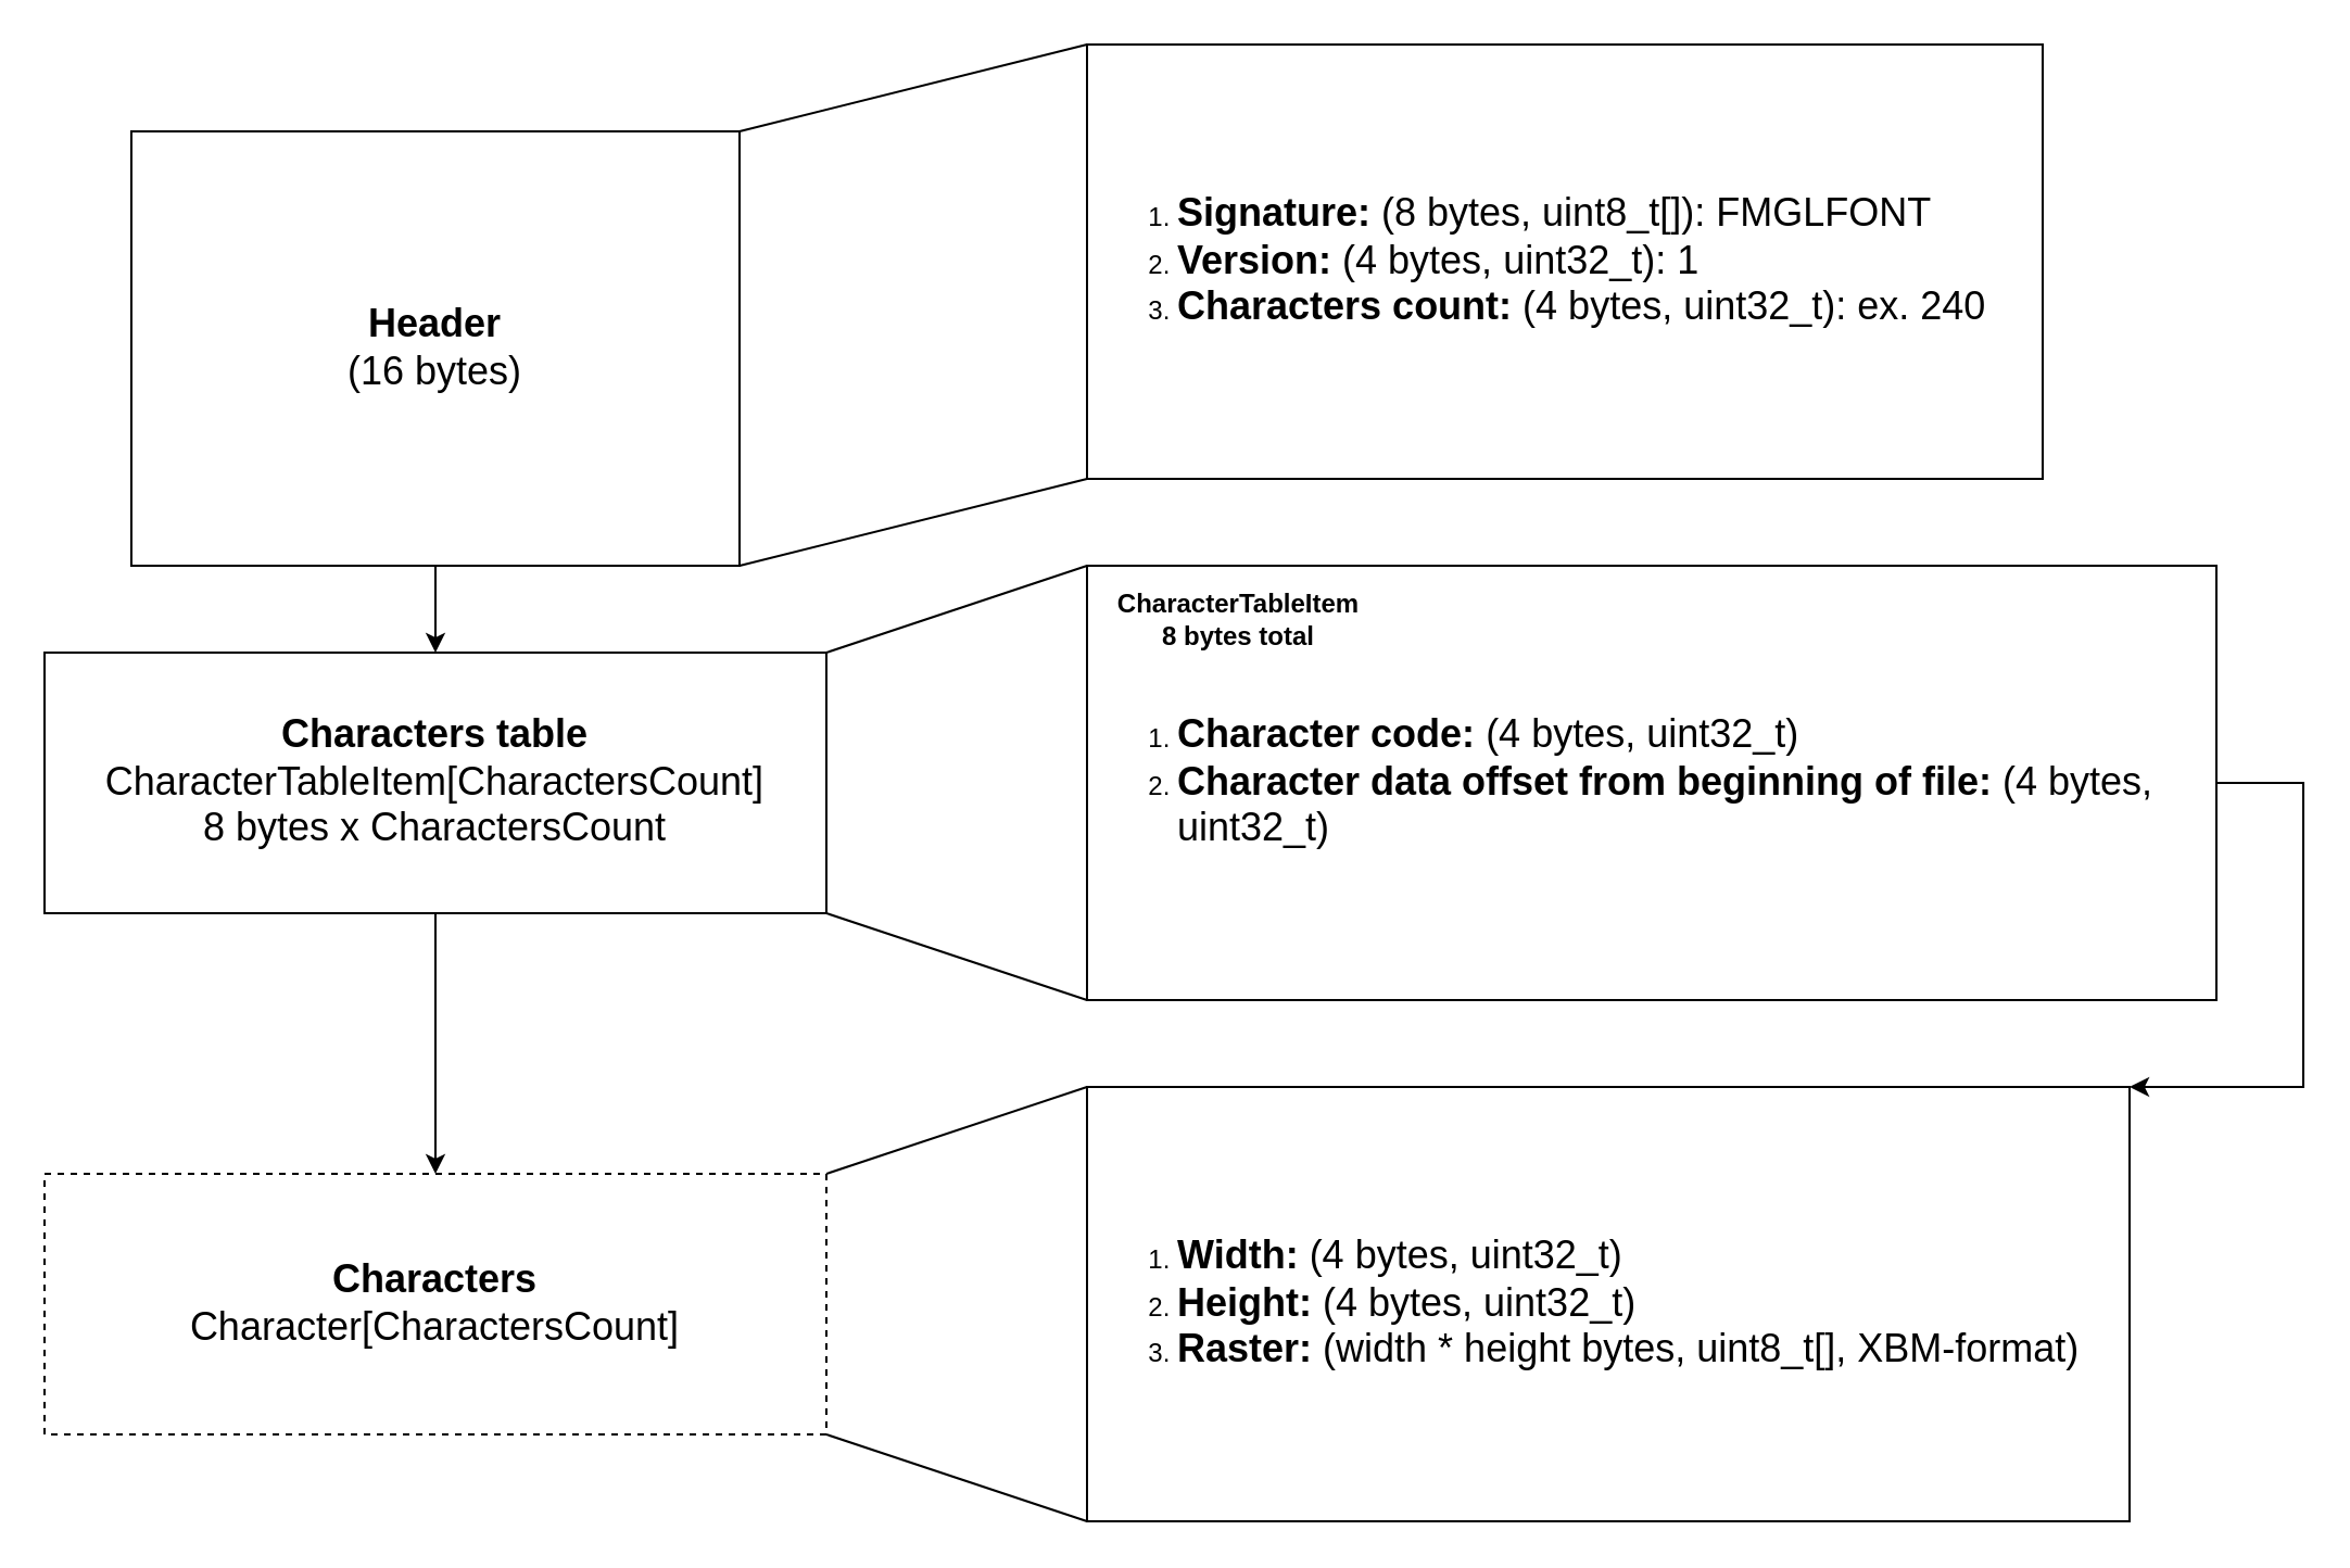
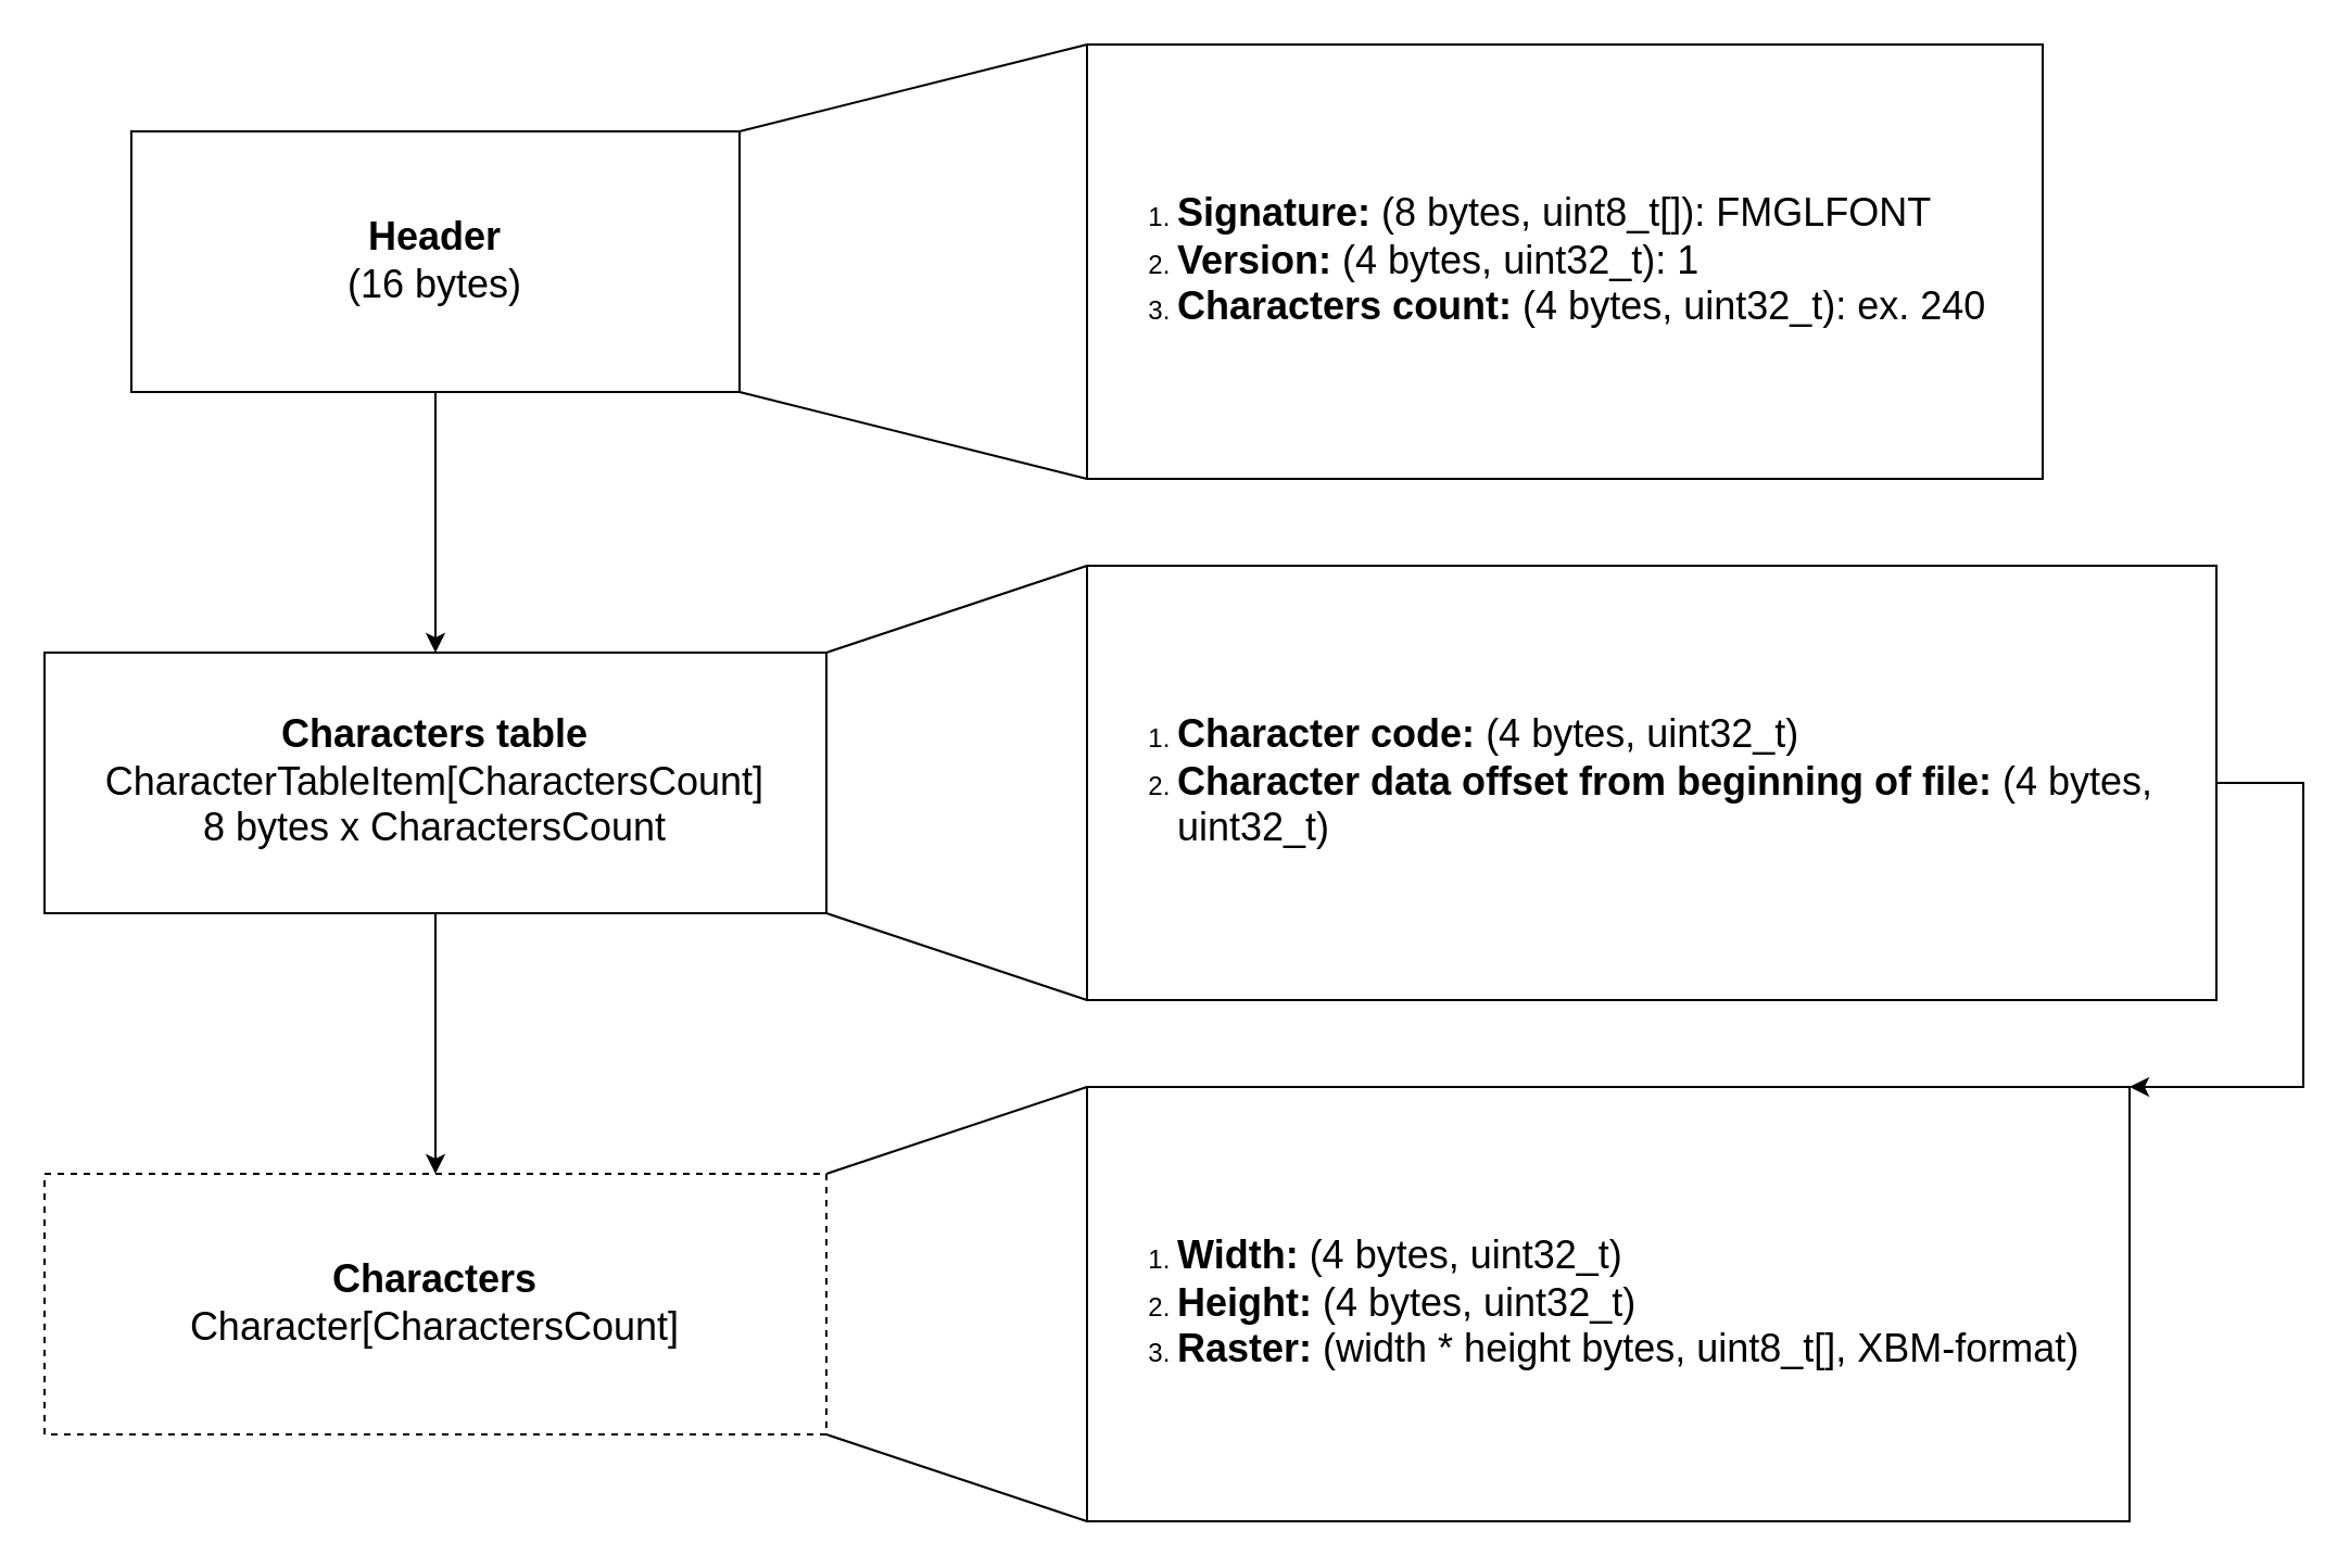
  <mxCell id="0" />
  <mxCell id="1" parent="0" />
  <mxCell id="2" style="edgeStyle=orthogonalEdgeStyle;rounded=0;orthogonalLoop=1;jettySize=auto;html=1;exitX=0.5;exitY=1;exitDx=0;exitDy=0;" parent="1" source="3" target="8" edge="1"><mxGeometry relative="1" as="geometry" /></mxCell>
- <mxCell id="3" value="&lt;b&gt;&lt;font style=&quot;font-size: 18px;&quot;&gt;Header&lt;/font&gt;&lt;/b&gt;&lt;div&gt;&lt;font style=&quot;font-size: 18px;&quot;&gt;(16 bytes)&lt;/font&gt;&lt;/div&gt;" style="rounded=0;whiteSpace=wrap;html=1;" parent="1" vertex="1"><mxGeometry x="60" y="60" width="280" height="200" as="geometry" /></mxCell>
+ <mxCell id="3" value="&lt;b&gt;&lt;font style=&quot;font-size: 18px;&quot;&gt;Header&lt;/font&gt;&lt;/b&gt;&lt;div&gt;&lt;font style=&quot;font-size: 18px;&quot;&gt;(16 bytes)&lt;/font&gt;&lt;/div&gt;" style="rounded=0;whiteSpace=wrap;html=1;" parent="1" vertex="1"><mxGeometry x="60" y="60" width="280" height="120" as="geometry" /></mxCell>
  <mxCell id="4" value="&lt;ol&gt;&lt;li&gt;&lt;font style=&quot;font-size: 18px;&quot;&gt;&lt;b style=&quot;&quot;&gt;Signature:&lt;/b&gt; (8 bytes, uint8_t[]): FMGLFONT&lt;/font&gt;&lt;/li&gt;&lt;li&gt;&lt;font style=&quot;font-size: 18px;&quot;&gt;&lt;b&gt;Version:&lt;/b&gt; (4 bytes, uint32_t): 1&lt;/font&gt;&lt;/li&gt;&lt;li&gt;&lt;font style=&quot;font-size: 18px;&quot;&gt;&lt;b style=&quot;&quot;&gt;Characters count:&lt;/b&gt; (4 bytes, uint32_t): ex. 240&lt;/font&gt;&lt;/li&gt;&lt;/ol&gt;" style="rounded=0;whiteSpace=wrap;html=1;align=left;" parent="1" vertex="1"><mxGeometry x="500" y="20" width="440" height="200" as="geometry" /></mxCell>
  <mxCell id="5" value="" style="endArrow=none;html=1;rounded=0;entryX=0;entryY=0;entryDx=0;entryDy=0;exitX=1;exitY=0;exitDx=0;exitDy=0;" parent="1" source="3" target="4" edge="1"><mxGeometry width="50" height="50" relative="1" as="geometry"><mxPoint x="450" y="570" as="sourcePoint" /><mxPoint x="500" y="520" as="targetPoint" /></mxGeometry></mxCell>
  <mxCell id="6" value="" style="endArrow=none;html=1;rounded=0;exitX=1;exitY=1;exitDx=0;exitDy=0;entryX=0;entryY=1;entryDx=0;entryDy=0;" parent="1" source="3" target="4" edge="1"><mxGeometry width="50" height="50" relative="1" as="geometry"><mxPoint x="450" y="570" as="sourcePoint" /><mxPoint x="500" y="520" as="targetPoint" /></mxGeometry></mxCell>
  <mxCell id="7" style="edgeStyle=orthogonalEdgeStyle;rounded=0;orthogonalLoop=1;jettySize=auto;html=1;exitX=0.5;exitY=1;exitDx=0;exitDy=0;entryX=0.5;entryY=0;entryDx=0;entryDy=0;" parent="1" source="8" target="13" edge="1"><mxGeometry relative="1" as="geometry" /></mxCell>
  <mxCell id="8" value="&lt;div&gt;&lt;font style=&quot;font-size: 18px;&quot;&gt;&lt;b&gt;Characters table&lt;/b&gt;&lt;/font&gt;&lt;/div&gt;&lt;div&gt;&lt;span style=&quot;font-size: 18px;&quot;&gt;CharacterTableItem[CharactersCount]&lt;/span&gt;&lt;/div&gt;&lt;div&gt;&lt;span style=&quot;font-size: 18px;&quot;&gt;8 bytes x CharactersCount&lt;/span&gt;&lt;/div&gt;" style="rounded=0;whiteSpace=wrap;html=1;" parent="1" vertex="1"><mxGeometry y="300" width="360" height="120" as="geometry" x="20" /></mxCell>
  <mxCell id="9" value="&lt;ol&gt;&lt;li&gt;&lt;span style=&quot;font-size: 18px;&quot;&gt;&lt;b&gt;Character code:&lt;/b&gt;&amp;nbsp;(4 bytes, uint32_t)&lt;/span&gt;&lt;/li&gt;&lt;li&gt;&lt;span style=&quot;font-size: 18px;&quot;&gt;&lt;b&gt;Character data offset from beginning of file:&lt;/b&gt; (4 bytes, uint32_t)&lt;/span&gt;&lt;/li&gt;&lt;/ol&gt;" style="rounded=0;whiteSpace=wrap;html=1;align=left;" parent="1" vertex="1"><mxGeometry x="500" y="260" width="520" height="200" as="geometry" /></mxCell>
- <mxCell id="10" value="&lt;b&gt;CharacterTableItem&lt;/b&gt;&lt;div&gt;&lt;b&gt;8 bytes total&lt;/b&gt;&lt;/div&gt;" style="text;html=1;align=center;verticalAlign=middle;whiteSpace=wrap;rounded=0;" parent="1" vertex="1"><mxGeometry x="510" y="270" width="120" height="30" as="geometry" /></mxCell>
  <mxCell id="11" value="" style="endArrow=none;html=1;rounded=0;entryX=0;entryY=0;entryDx=0;entryDy=0;exitX=1;exitY=0;exitDx=0;exitDy=0;" parent="1" source="8" target="9" edge="1"><mxGeometry width="50" height="50" relative="1" as="geometry"><mxPoint x="450" y="550" as="sourcePoint" /><mxPoint x="500" y="500" as="targetPoint" /></mxGeometry></mxCell>
  <mxCell id="12" value="" style="endArrow=none;html=1;rounded=0;exitX=1;exitY=1;exitDx=0;exitDy=0;entryX=0;entryY=1;entryDx=0;entryDy=0;" parent="1" source="8" target="9" edge="1"><mxGeometry width="50" height="50" relative="1" as="geometry"><mxPoint x="450" y="550" as="sourcePoint" /><mxPoint x="500" y="500" as="targetPoint" /></mxGeometry></mxCell>
  <mxCell id="13" value="&lt;div&gt;&lt;font style=&quot;font-size: 18px;&quot;&gt;&lt;b&gt;Characters&lt;/b&gt;&lt;/font&gt;&lt;/div&gt;&lt;div&gt;&lt;span style=&quot;font-size: 18px; background-color: transparent; color: light-dark(rgb(0, 0, 0), rgb(255, 255, 255));&quot;&gt;Character[CharactersCount]&lt;/span&gt;&lt;/div&gt;" style="rounded=0;whiteSpace=wrap;html=1;dashed=1;" parent="1" vertex="1"><mxGeometry y="540" width="360" height="120" as="geometry" x="20" /></mxCell>
  <mxCell id="14" value="&lt;ol&gt;&lt;li&gt;&lt;span style=&quot;font-size: 18px;&quot;&gt;&lt;b&gt;Width:&lt;/b&gt;&amp;nbsp;(4 bytes, uint32_t)&lt;/span&gt;&lt;/li&gt;&lt;li&gt;&lt;span style=&quot;font-size: 18px;&quot;&gt;&lt;b&gt;Height:&lt;/b&gt; (4 bytes, uint32_t)&lt;/span&gt;&lt;/li&gt;&lt;li&gt;&lt;span style=&quot;font-size: 18px;&quot;&gt;&lt;b&gt;Raster:&lt;/b&gt;&amp;nbsp;(width * height bytes, uint8_t[], XBM-format)&lt;/span&gt;&lt;/li&gt;&lt;/ol&gt;" style="rounded=0;whiteSpace=wrap;html=1;align=left;" parent="1" vertex="1"><mxGeometry x="500" y="500" width="480" height="200" as="geometry" /></mxCell>
  <mxCell id="15" value="" style="endArrow=none;html=1;rounded=0;entryX=0;entryY=0;entryDx=0;entryDy=0;exitX=1;exitY=0;exitDx=0;exitDy=0;" parent="1" source="13" target="14" edge="1"><mxGeometry width="50" height="50" relative="1" as="geometry"><mxPoint x="400" y="560" as="sourcePoint" /><mxPoint x="430" y="490" as="targetPoint" /></mxGeometry></mxCell>
  <mxCell id="16" value="" style="endArrow=none;html=1;rounded=0;exitX=1;exitY=1;exitDx=0;exitDy=0;entryX=0;entryY=1;entryDx=0;entryDy=0;" parent="1" source="13" target="14" edge="1"><mxGeometry width="50" height="50" relative="1" as="geometry"><mxPoint x="410" y="640" as="sourcePoint" /><mxPoint x="460" y="590" as="targetPoint" /></mxGeometry></mxCell>
  <mxCell id="17" value="" style="endArrow=classic;html=1;rounded=0;exitX=1;exitY=0.5;exitDx=0;exitDy=0;entryX=1;entryY=0;entryDx=0;entryDy=0;" parent="1" source="9" target="14" edge="1"><mxGeometry width="50" height="50" relative="1" as="geometry"><mxPoint x="450" y="550" as="sourcePoint" /><mxPoint x="500" y="500" as="targetPoint" /><Array as="points"><mxPoint x="1060" y="360" /><mxPoint x="1060" y="500" /></Array></mxGeometry></mxCell>
